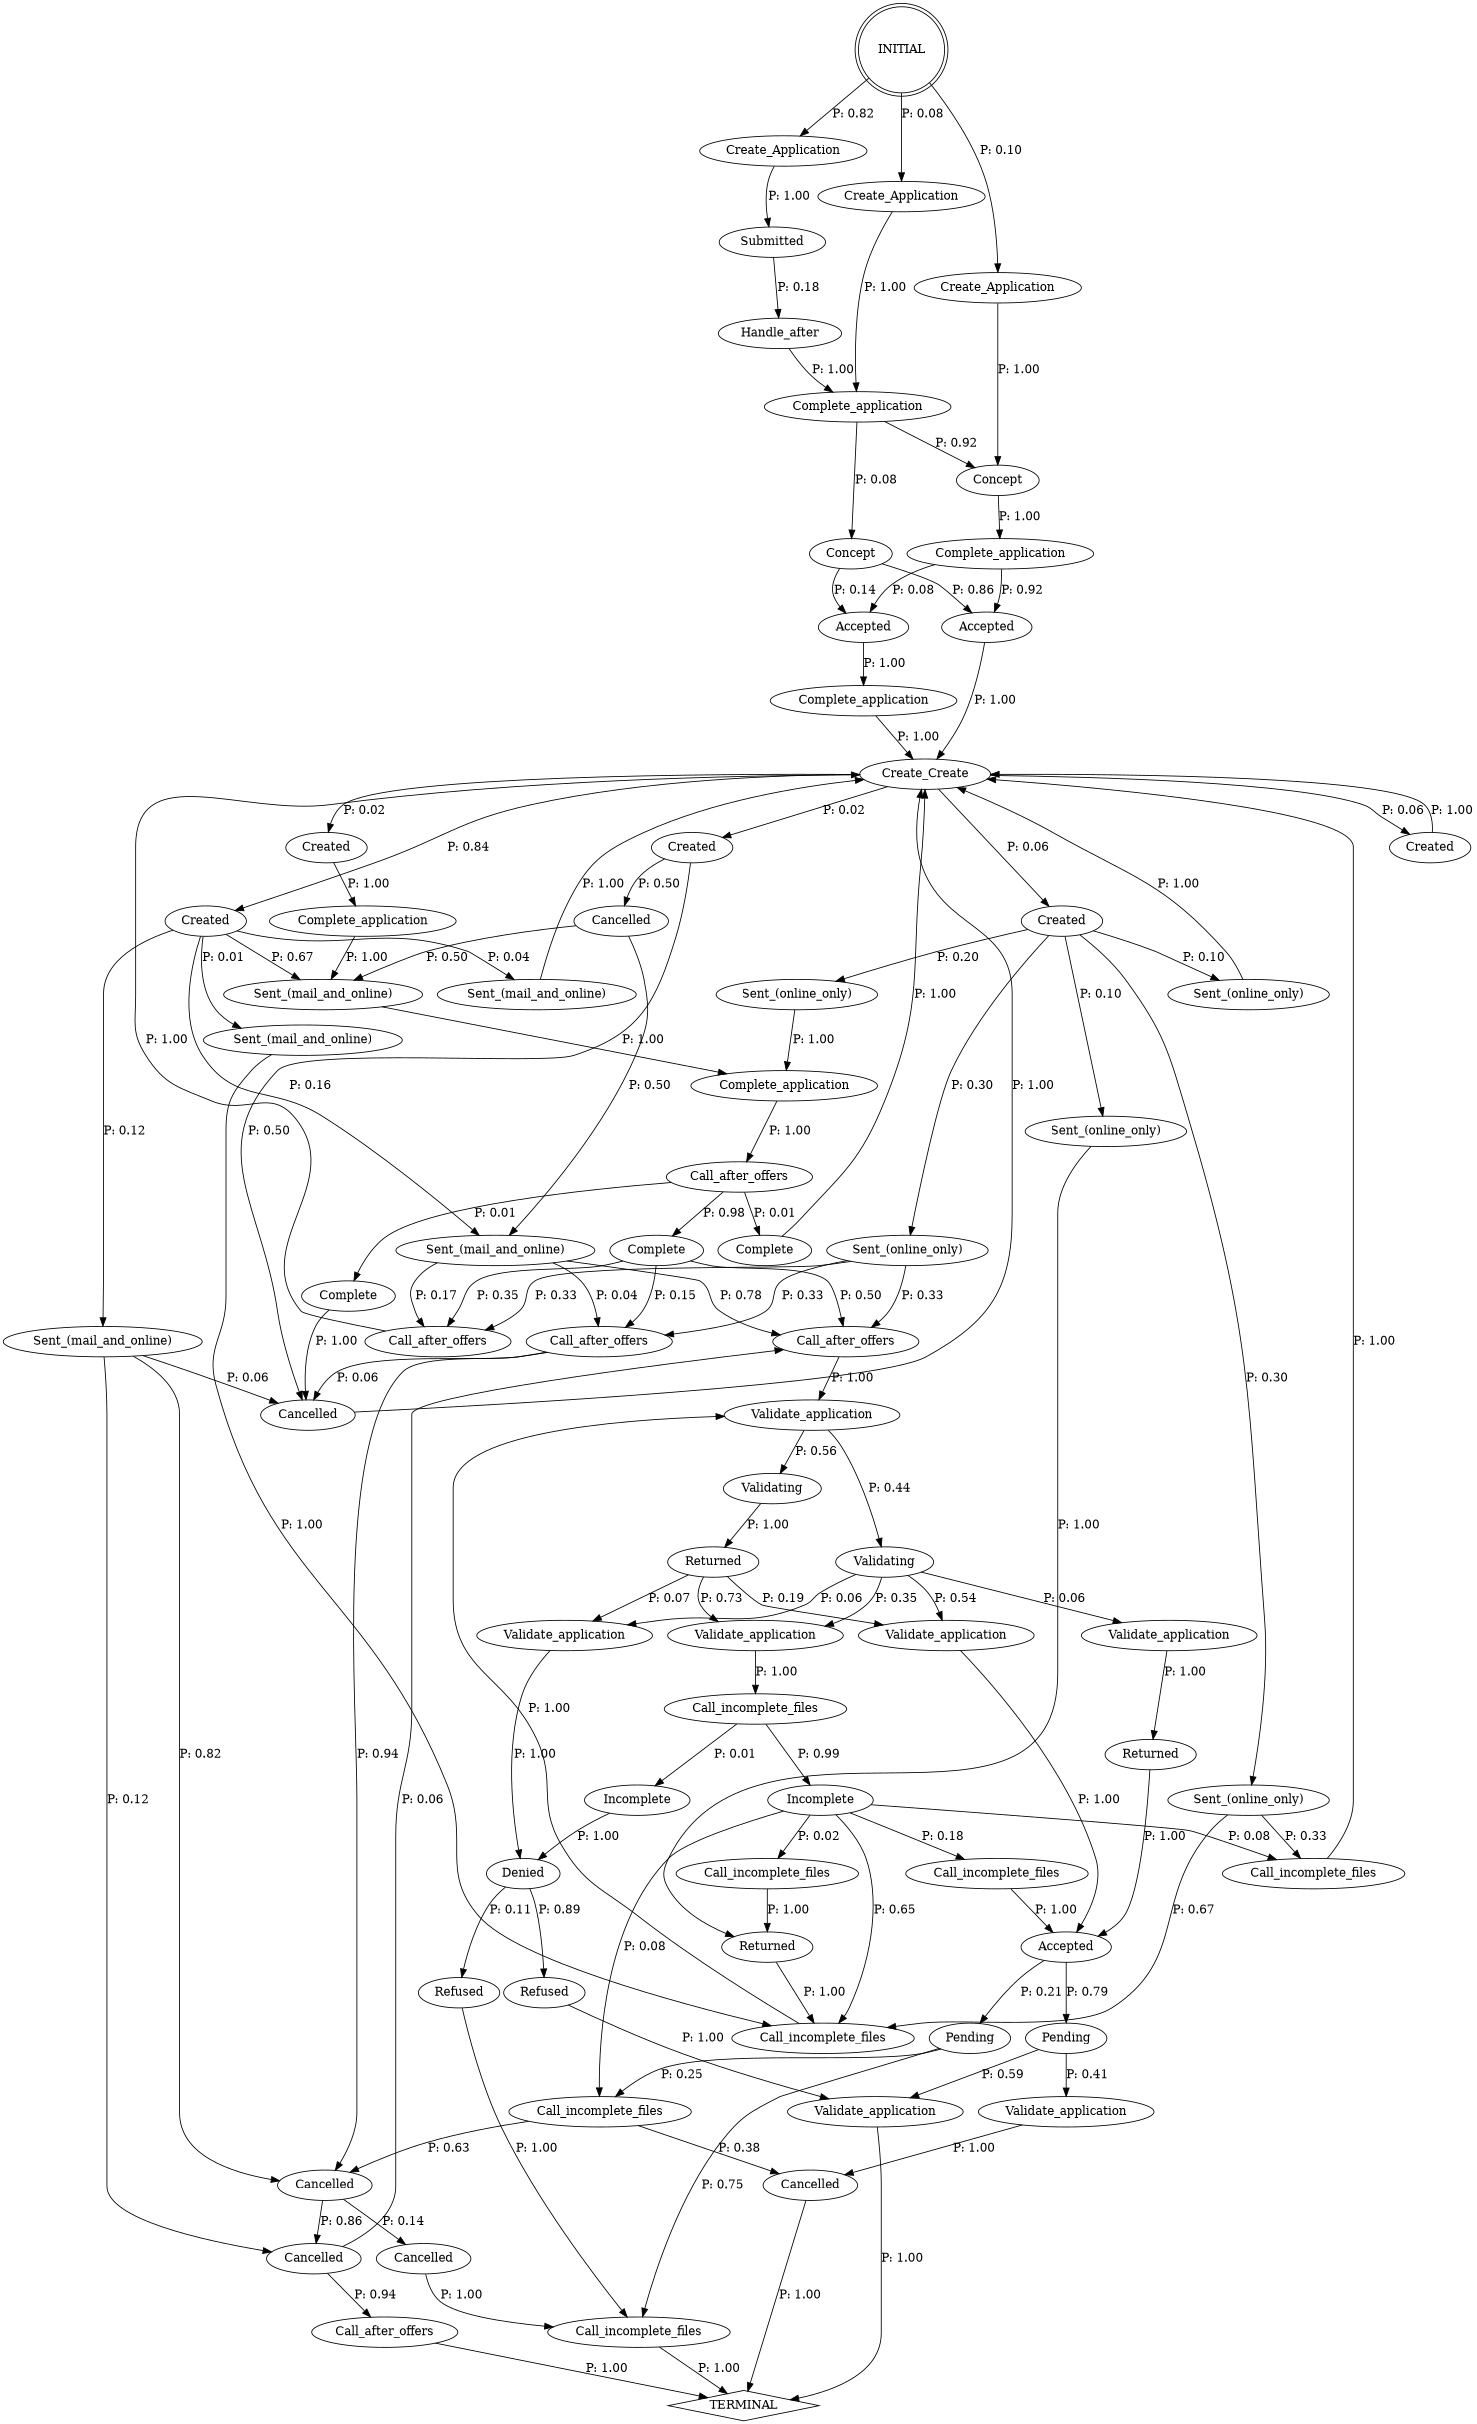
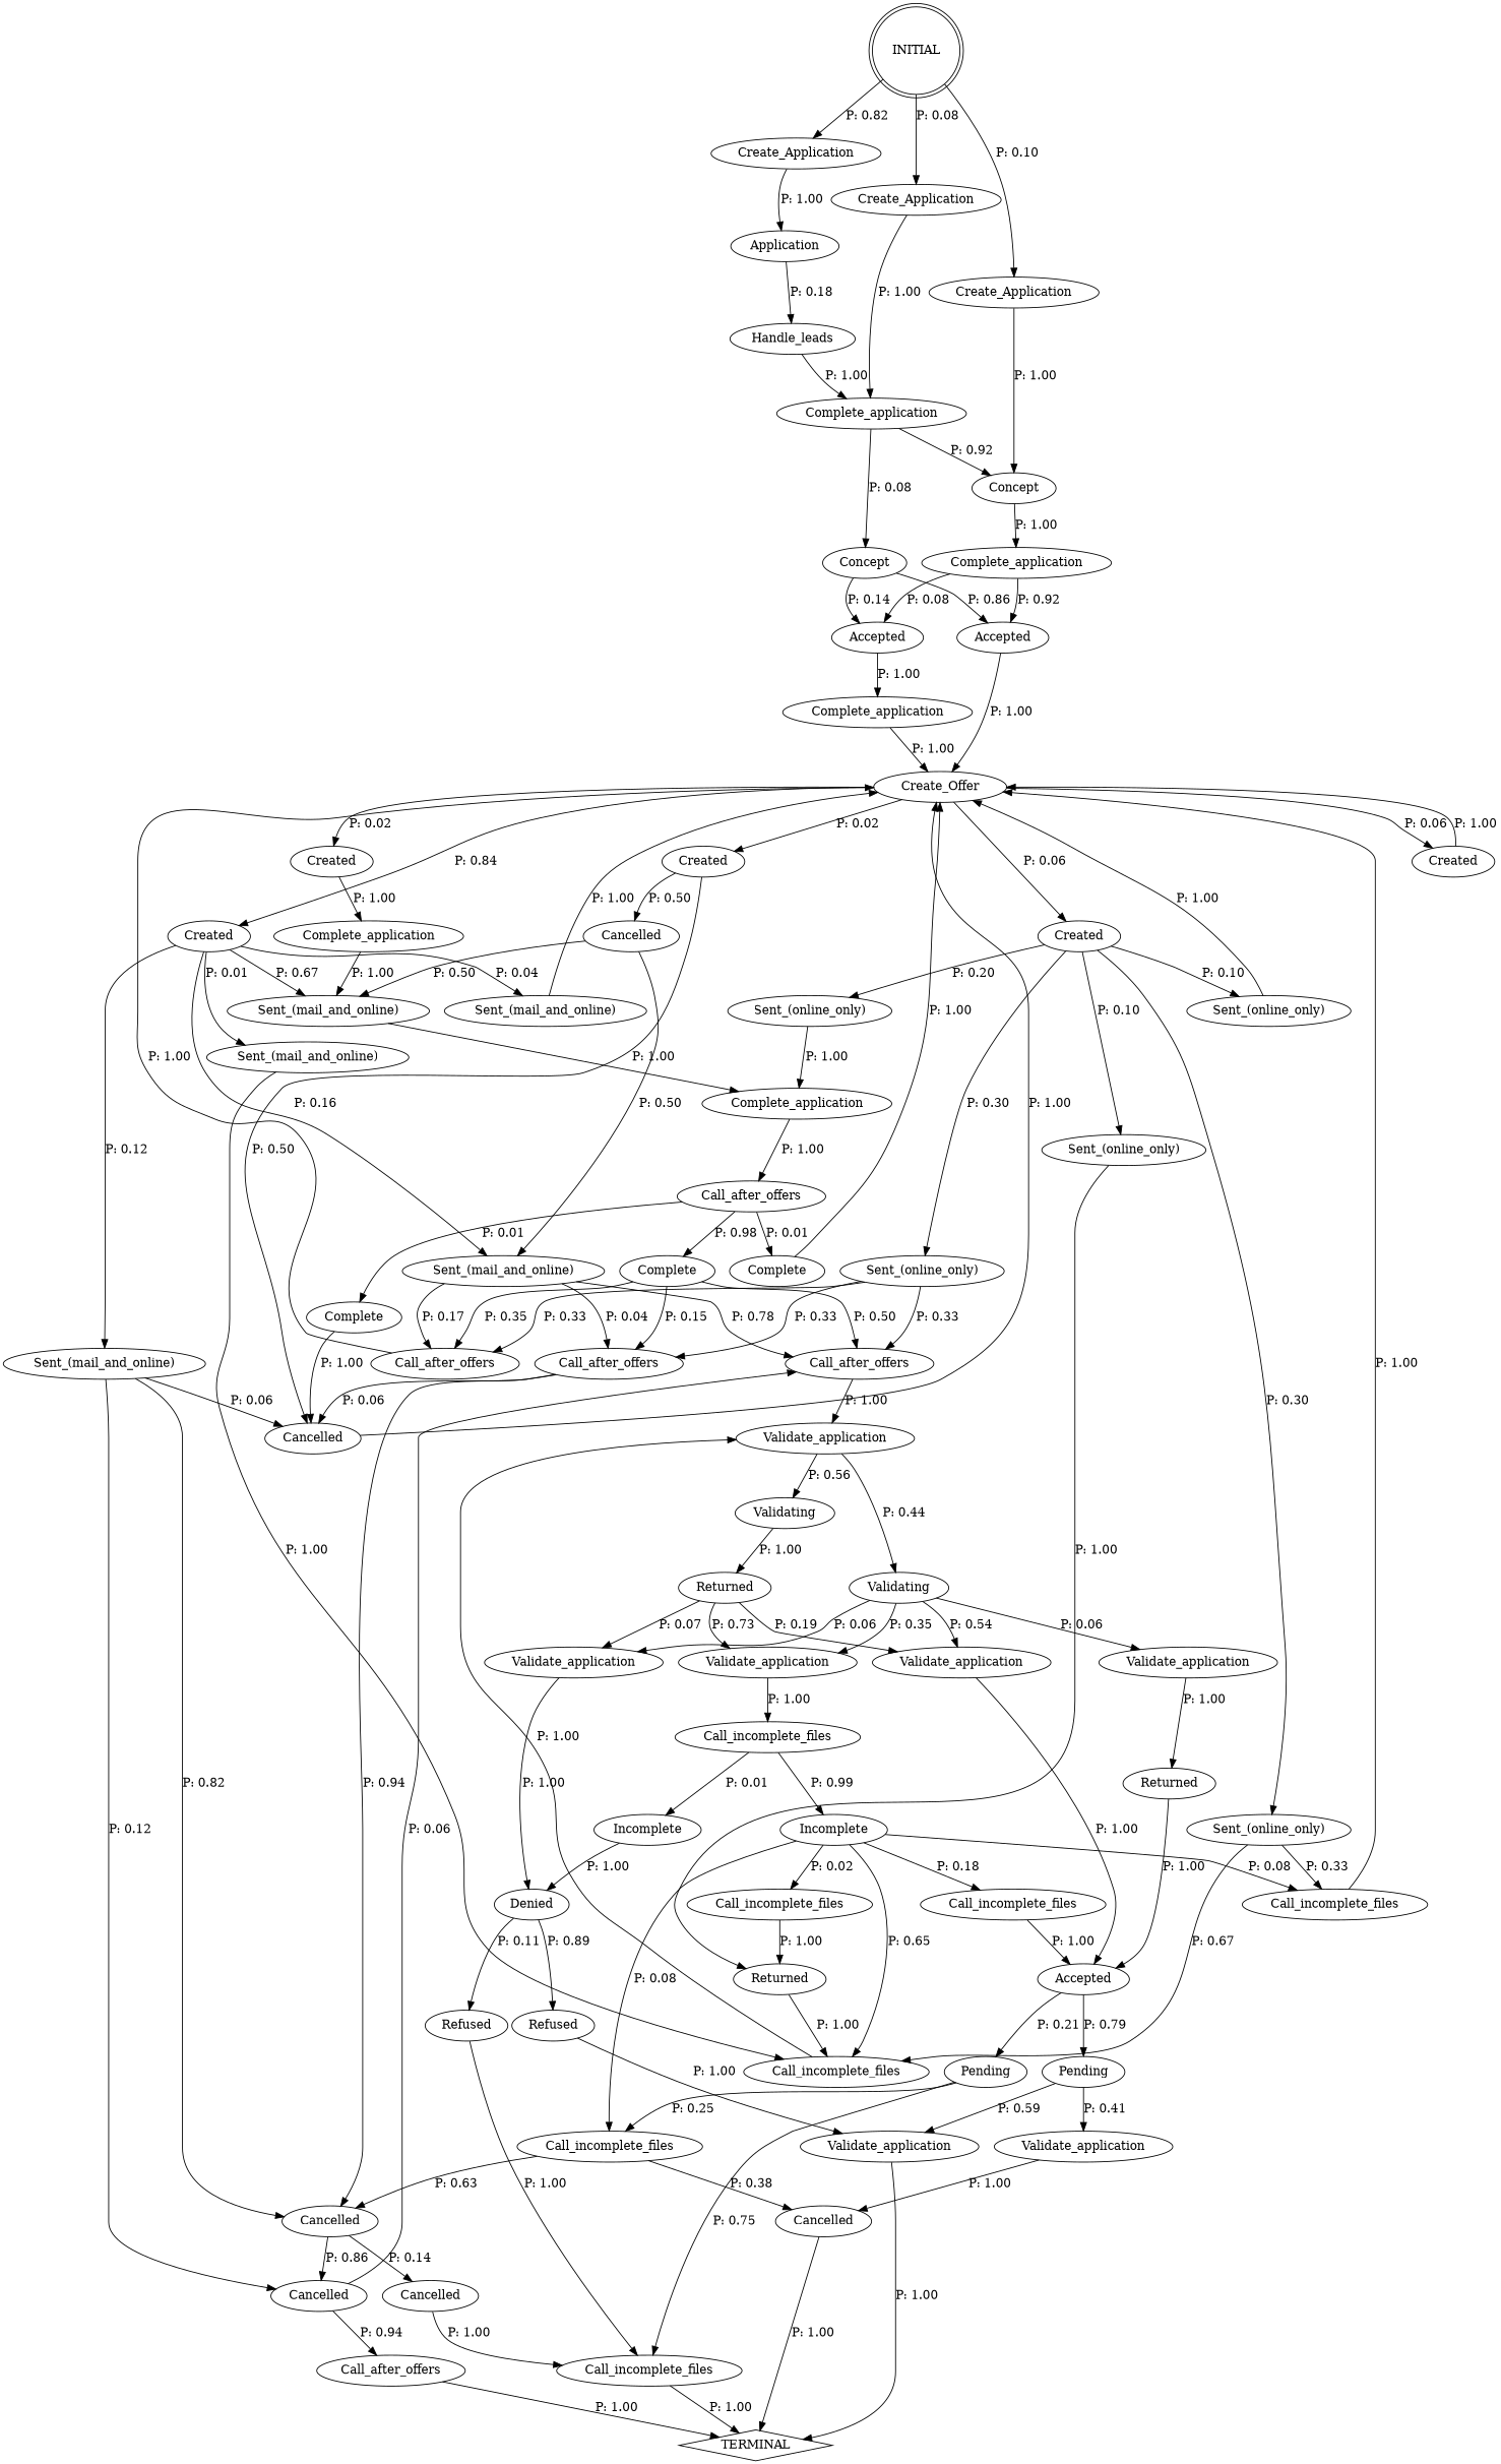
  digraph {
    n1 [label=Accepted]
    n2 [label=Complete_application]
-   n3 [label=Create_Create]
+   n3 [label=Create_Offer]
    n4 [label=Accepted]
    n5 [label=Created]
    n6 [label=Created]
    n7 [label=Created]
    n8 [label=Created]
    n9 [label=Created]
    n10 [label=Accepted]
    n11 [label=Pending]
    n12 [label=Pending]
    n13 [label=Call_incomplete_files]
    n14 [label=Call_incomplete_files]
    n15 [label=Validate_application]
    n16 [label=Validate_application]
    n17 [label=Call_after_offers]
    n18 [label=Call_after_offers]
    n19 [label=Validate_application]
    n20 [label=Validating]
    n21 [label=Validating]
    n22 [label=Call_after_offers]
    n23 [label=TERMINAL shape=diamond]
    n24 [label=Call_after_offers]
    n25 [label=Cancelled]
    n26 [label=Cancelled]
    n27 [label=Cancelled]
    n28 [label=Cancelled]
    n29 [label=Call_after_offers]
    n30 [label=Complete]
    n31 [label=Complete]
    n32 [label=Complete]
    n33 [label=Call_incomplete_files]
    n34 [label=Call_incomplete_files]
    n35 [label=Call_incomplete_files]
    n36 [label=Returned]
    n37 [label=Call_incomplete_files]
    n38 [label=Cancelled]
    n39 [label=Call_incomplete_files]
    n40 [label=Incomplete]
    n41 [label=Incomplete]
    n42 [label=Denied]
    n43 [label=Cancelled]
    n44 [label="Sent_(mail_and_online)"]
    n45 [label="Sent_(mail_and_online)"]
    n46 [label=Complete_application]
    n47 [label=Complete_application]
    n48 [label=Complete_application]
    n49 [label=Complete_application]
    n50 [label=Concept]
    n51 [label=Concept]
    n52 [label=Create_Application]
    n53 [label=Create_Application]
    n54 [label=Create_Application]
-   n55 [label=Submitted]
-   n56 [label=Handle_after]
+   n55 [label=Application]
+   n56 [label=Handle_leads]
    n57 [label="Sent_(mail_and_online)"]
    n58 [label="Sent_(mail_and_online)"]
    n59 [label="Sent_(mail_and_online)"]
    n60 [label="Sent_(online_only)"]
    n61 [label="Sent_(online_only)"]
    n62 [label="Sent_(online_only)"]
    n63 [label="Sent_(online_only)"]
    n64 [label="Sent_(online_only)"]
    n65 [label=Refused]
    n66 [label=Refused]
    n67 [label=Returned]
    n68 [label=Returned]
    n69 [label=Validate_application]
    n70 [label=Validate_application]
    n71 [label=Validate_application]
    n72 [label=Validate_application]
    n73 [label=INITIAL shape=doublecircle]
    n1 -> n2 [label="P: 1.00"]
    n2 -> n3 [label="P: 1.00"]
    n3 -> n5 [label="P: 0.02"]
    n3 -> n6 [label="P: 0.06"]
    n3 -> n7 [label="P: 0.02"]
    n3 -> n8 [label="P: 0.84"]
    n3 -> n9 [label="P: 0.06"]
    n4 -> n3 [label="P: 1.00"]
    n5 -> n47 [label="P: 1.00"]
    n6 -> n3 [label="P: 1.00"]
    n7 -> n25 [label="P: 0.50"]
    n7 -> n43 [label="P: 0.50"]
    n8 -> n44 [label="P: 0.67"]
    n8 -> n45 [label="P: 0.16"]
    n8 -> n57 [label="P: 0.01"]
    n8 -> n58 [label="P: 0.04"]
    n8 -> n59 [label="P: 0.12"]
    n9 -> n60 [label="P: 0.20"]
    n9 -> n61 [label="P: 0.10"]
    n9 -> n62 [label="P: 0.10"]
    n9 -> n63 [label="P: 0.30"]
    n9 -> n64 [label="P: 0.30"]
    n10 -> n11 [label="P: 0.21"]
    n10 -> n12 [label="P: 0.79"]
    n11 -> n13 [label="P: 0.75"]
    n11 -> n14 [label="P: 0.25"]
    n12 -> n15 [label="P: 0.41"]
    n12 -> n16 [label="P: 0.59"]
    n13 -> n23 [label="P: 1.00"]
    n14 -> n26 [label="P: 0.63"]
    n14 -> n38 [label="P: 0.38"]
    n15 -> n38 [label="P: 1.00"]
    n16 -> n23 [label="P: 1.00"]
    n17 -> n3 [label="P: 1.00"]
    n18 -> n19 [label="P: 1.00"]
    n19 -> n20 [label="P: 0.56"]
    n19 -> n21 [label="P: 0.44"]
    n20 -> n68 [label="P: 1.00"]
    n21 -> n69 [label="P: 0.54"]
    n21 -> n70 [label="P: 0.35"]
    n21 -> n71 [label="P: 0.06"]
    n21 -> n72 [label="P: 0.06"]
    n22 -> n23 [label="P: 1.00"]
    n24 -> n25 [label="P: 0.06"]
    n24 -> n26 [label="P: 0.94"]
    n25 -> n3 [label="P: 1.00"]
    n26 -> n27 [label="P: 0.14"]
    n26 -> n28 [label="P: 0.86"]
    n27 -> n13 [label="P: 1.00"]
    n28 -> n18 [label="P: 0.06"]
    n28 -> n22 [label="P: 0.94"]
    n29 -> n30 [label="P: 0.01"]
    n29 -> n31 [label="P: 0.01"]
    n29 -> n32 [label="P: 0.98"]
    n30 -> n25 [label="P: 1.00"]
    n31 -> n3 [label="P: 1.00"]
    n32 -> n17 [label="P: 0.35"]
    n32 -> n18 [label="P: 0.50"]
    n32 -> n24 [label="P: 0.15"]
    n33 -> n10 [label="P: 1.00"]
    n34 -> n3 [label="P: 1.00"]
    n35 -> n36 [label="P: 1.00"]
    n36 -> n37 [label="P: 1.00"]
    n37 -> n19 [label="P: 1.00"]
    n38 -> n23 [label="P: 1.00"]
    n39 -> n40 [label="P: 0.01"]
    n39 -> n41 [label="P: 0.99"]
    n40 -> n42 [label="P: 1.00"]
    n41 -> n14 [label="P: 0.08"]
    n41 -> n33 [label="P: 0.18"]
    n41 -> n34 [label="P: 0.08"]
    n41 -> n35 [label="P: 0.02"]
    n41 -> n37 [label="P: 0.65"]
    n42 -> n65 [label="P: 0.11"]
    n42 -> n66 [label="P: 0.89"]
    n43 -> n44 [label="P: 0.50"]
    n43 -> n45 [label="P: 0.50"]
    n44 -> n46 [label="P: 1.00"]
    n45 -> n17 [label="P: 0.17"]
    n45 -> n18 [label="P: 0.78"]
    n45 -> n24 [label="P: 0.04"]
    n46 -> n29 [label="P: 1.00"]
    n47 -> n44 [label="P: 1.00"]
    n48 -> n1 [label="P: 0.08"]
    n48 -> n4 [label="P: 0.92"]
    n49 -> n50 [label="P: 0.92"]
    n49 -> n51 [label="P: 0.08"]
    n50 -> n48 [label="P: 1.00"]
    n51 -> n1 [label="P: 0.14"]
    n51 -> n4 [label="P: 0.86"]
    n52 -> n49 [label="P: 1.00"]
    n53 -> n50 [label="P: 1.00"]
    n54 -> n55 [label="P: 1.00"]
    n55 -> n56 [label="P: 0.18"]
    n56 -> n49 [label="P: 1.00"]
    n57 -> n37 [label="P: 1.00"]
    n58 -> n3 [label="P: 1.00"]
    n59 -> n25 [label="P: 0.06"]
    n59 -> n26 [label="P: 0.82"]
    n59 -> n28 [label="P: 0.12"]
    n60 -> n46 [label="P: 1.00"]
    n61 -> n3 [label="P: 1.00"]
    n62 -> n36 [label="P: 1.00"]
    n63 -> n34 [label="P: 0.33"]
    n63 -> n37 [label="P: 0.67"]
    n64 -> n17 [label="P: 0.33"]
    n64 -> n18 [label="P: 0.33"]
    n64 -> n24 [label="P: 0.33"]
    n65 -> n13 [label="P: 1.00"]
    n66 -> n16 [label="P: 1.00"]
    n67 -> n10 [label="P: 1.00"]
    n68 -> n69 [label="P: 0.19"]
    n68 -> n70 [label="P: 0.73"]
    n68 -> n71 [label="P: 0.07"]
    n69 -> n10 [label="P: 1.00"]
    n70 -> n39 [label="P: 1.00"]
    n71 -> n42 [label="P: 1.00"]
    n72 -> n67 [label="P: 1.00"]
    n73 -> n52 [label="P: 0.08"]
    n73 -> n53 [label="P: 0.10"]
    n73 -> n54 [label="P: 0.82"]
  }
